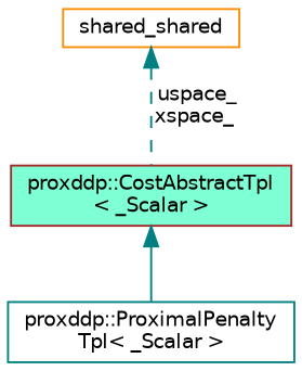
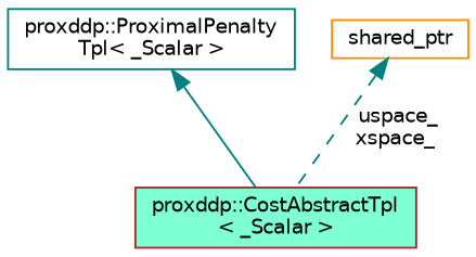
  digraph {
    node [fillcolor=white fontname=Helvetica fontsize=10 shape=record style=filled]
    edge [color=teal dir=back fontname=Helvetica fontsize=10 labelfontname=Helvetica labelfontsize=10]
    n1 [color=teal fontcolor=black height=0.2 label="proxddp::ProximalPenalty\lTpl\< _Scalar \>" width=0.4]
    n2 [color=brown fillcolor=aquamarine height=0.2 label="proxddp::CostAbstractTpl\l\< _Scalar \>" width=0.4]
-   n3 [color=darkorange height=0.2 label=shared_shared width=0.4]
-   n2 -> n1 [style=solid]
+   n3 [color=darkorange height=0.2 label=shared_ptr width=0.4]
+   n1 -> n2 [style=solid]
    n3 -> n2 [label=" uspace_\nxspace_" style=dashed]
  }
